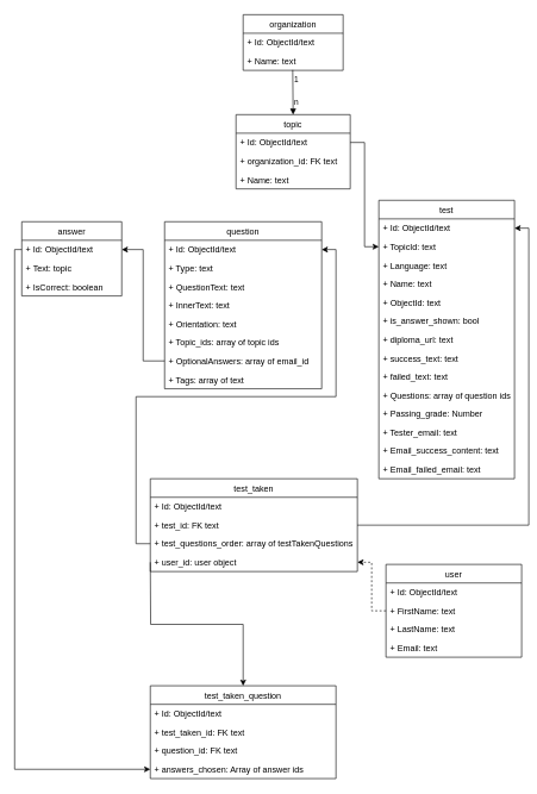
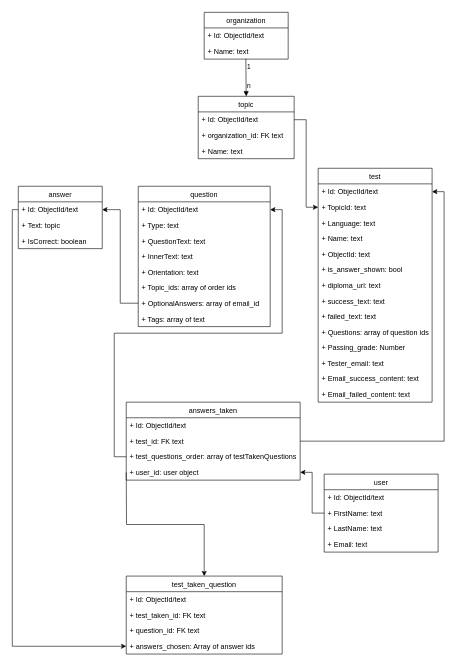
  <mxCell id="0" />
  <mxCell id="1" parent="0" />
  <mxCell id="2" value="organization" style="swimlane;fontStyle=0;childLayout=stackLayout;horizontal=1;startSize=26;fillColor=none;horizontalStack=0;resizeParent=1;resizeParentMax=0;resizeLast=0;collapsible=1;marginBottom=0;" parent="1" vertex="1"><mxGeometry x="340" y="20" width="140" height="78" as="geometry" /></mxCell>
  <mxCell id="3" value="+ Id: ObjectId/text" style="text;strokeColor=none;fillColor=none;align=left;verticalAlign=top;spacingLeft=4;spacingRight=4;overflow=hidden;rotatable=0;points=[[0,0.5],[1,0.5]];portConstraint=eastwest;" parent="2" vertex="1"><mxGeometry y="26" width="140" height="26" as="geometry" /></mxCell>
  <mxCell id="4" value="+ Name: text" style="text;strokeColor=none;fillColor=none;align=left;verticalAlign=top;spacingLeft=4;spacingRight=4;overflow=hidden;rotatable=0;points=[[0,0.5],[1,0.5]];portConstraint=eastwest;" parent="2" vertex="1"><mxGeometry y="52" width="140" height="26" as="geometry" /></mxCell>
  <mxCell id="5" value="topic" style="swimlane;fontStyle=0;childLayout=stackLayout;horizontal=1;startSize=26;fillColor=none;horizontalStack=0;resizeParent=1;resizeParentMax=0;resizeLast=0;collapsible=1;marginBottom=0;" parent="1" vertex="1"><mxGeometry x="330" y="160" width="160" height="104" as="geometry" /></mxCell>
  <mxCell id="6" value="+ Id: ObjectId/text" style="text;strokeColor=none;fillColor=none;align=left;verticalAlign=top;spacingLeft=4;spacingRight=4;overflow=hidden;rotatable=0;points=[[0,0.5],[1,0.5]];portConstraint=eastwest;" parent="5" vertex="1"><mxGeometry y="26" width="160" height="26" as="geometry" /></mxCell>
  <mxCell id="7" value="+ organization_id: FK text" style="text;strokeColor=none;fillColor=none;align=left;verticalAlign=top;spacingLeft=4;spacingRight=4;overflow=hidden;rotatable=0;points=[[0,0.5],[1,0.5]];portConstraint=eastwest;" parent="5" vertex="1"><mxGeometry y="52" width="160" height="26" as="geometry" /></mxCell>
  <mxCell id="8" value="+ Name: text" style="text;strokeColor=none;fillColor=none;align=left;verticalAlign=top;spacingLeft=4;spacingRight=4;overflow=hidden;rotatable=0;points=[[0,0.5],[1,0.5]];portConstraint=eastwest;" parent="5" vertex="1"><mxGeometry y="78" width="160" height="26" as="geometry" /></mxCell>
  <mxCell id="9" value="" style="endArrow=block;endFill=1;html=1;edgeStyle=orthogonalEdgeStyle;align=left;verticalAlign=top;entryX=0.5;entryY=0;entryDx=0;entryDy=0;exitX=0.496;exitY=0.979;exitDx=0;exitDy=0;exitPerimeter=0;" parent="1" source="4" target="5" edge="1"><mxGeometry x="0.245" y="13" relative="1" as="geometry"><mxPoint x="400" y="98" as="sourcePoint" /><mxPoint x="560" y="98" as="targetPoint" /><Array as="points"><mxPoint x="410" y="98" /></Array><mxPoint x="-3" y="-9" as="offset" /></mxGeometry></mxCell>
  <mxCell id="10" value="1" style="edgeLabel;resizable=0;html=1;align=left;verticalAlign=bottom;" parent="9" connectable="0" vertex="1"><mxGeometry x="-1" relative="1" as="geometry"><mxPoint x="1" y="22" as="offset" /></mxGeometry></mxCell>
  <mxCell id="11" value="n" style="edgeLabel;resizable=0;html=1;align=left;verticalAlign=bottom;rotation=0;" parent="1" connectable="0" vertex="1"><mxGeometry x="410" y="150" as="geometry"><mxPoint y="1" as="offset" /></mxGeometry></mxCell>
  <mxCell id="12" value="test" style="swimlane;fontStyle=0;childLayout=stackLayout;horizontal=1;startSize=26;fillColor=none;horizontalStack=0;resizeParent=1;resizeParentMax=0;resizeLast=0;collapsible=1;marginBottom=0;" parent="1" vertex="1"><mxGeometry x="530" y="280" width="190" height="390" as="geometry"><mxRectangle x="540" y="520" width="50" height="26" as="alternateBounds" /></mxGeometry></mxCell>
  <mxCell id="13" value="+ Id: ObjectId/text" style="text;strokeColor=none;fillColor=none;align=left;verticalAlign=top;spacingLeft=4;spacingRight=4;overflow=hidden;rotatable=0;points=[[0,0.5],[1,0.5]];portConstraint=eastwest;" parent="12" vertex="1"><mxGeometry y="26" width="190" height="26" as="geometry" /></mxCell>
  <mxCell id="14" value="+ TopicId: text" style="text;strokeColor=none;fillColor=none;align=left;verticalAlign=top;spacingLeft=4;spacingRight=4;overflow=hidden;rotatable=0;points=[[0,0.5],[1,0.5]];portConstraint=eastwest;" parent="12" vertex="1"><mxGeometry y="52" width="190" height="26" as="geometry" /></mxCell>
  <mxCell id="15" value="+ Language: text" style="text;strokeColor=none;fillColor=none;align=left;verticalAlign=top;spacingLeft=4;spacingRight=4;overflow=hidden;rotatable=0;points=[[0,0.5],[1,0.5]];portConstraint=eastwest;" parent="12" vertex="1"><mxGeometry y="78" width="190" height="26" as="geometry" /></mxCell>
  <mxCell id="16" value="+ Name: text" style="text;strokeColor=none;fillColor=none;align=left;verticalAlign=top;spacingLeft=4;spacingRight=4;overflow=hidden;rotatable=0;points=[[0,0.5],[1,0.5]];portConstraint=eastwest;" parent="12" vertex="1"><mxGeometry y="104" width="190" height="26" as="geometry" /></mxCell>
  <mxCell id="17" value="+ ObjectId: text" style="text;strokeColor=none;fillColor=none;align=left;verticalAlign=top;spacingLeft=4;spacingRight=4;overflow=hidden;rotatable=0;points=[[0,0.5],[1,0.5]];portConstraint=eastwest;" parent="12" vertex="1"><mxGeometry y="130" width="190" height="26" as="geometry" /></mxCell>
  <mxCell id="18" value="+ is_answer_shown: bool" style="text;strokeColor=none;fillColor=none;align=left;verticalAlign=top;spacingLeft=4;spacingRight=4;overflow=hidden;rotatable=0;points=[[0,0.5],[1,0.5]];portConstraint=eastwest;" parent="12" vertex="1"><mxGeometry y="156" width="190" height="26" as="geometry" /></mxCell>
  <mxCell id="19" value="+ diploma_url: text" style="text;strokeColor=none;fillColor=none;align=left;verticalAlign=top;spacingLeft=4;spacingRight=4;overflow=hidden;rotatable=0;points=[[0,0.5],[1,0.5]];portConstraint=eastwest;" parent="12" vertex="1"><mxGeometry y="182" width="190" height="26" as="geometry" /></mxCell>
  <mxCell id="20" value="+ success_text: text" style="text;strokeColor=none;fillColor=none;align=left;verticalAlign=top;spacingLeft=4;spacingRight=4;overflow=hidden;rotatable=0;points=[[0,0.5],[1,0.5]];portConstraint=eastwest;" parent="12" vertex="1"><mxGeometry y="208" width="190" height="26" as="geometry" /></mxCell>
  <mxCell id="21" value="+ failed_text: text" style="text;strokeColor=none;fillColor=none;align=left;verticalAlign=top;spacingLeft=4;spacingRight=4;overflow=hidden;rotatable=0;points=[[0,0.5],[1,0.5]];portConstraint=eastwest;" parent="12" vertex="1"><mxGeometry y="234" width="190" height="26" as="geometry" /></mxCell>
  <mxCell id="22" value="+ Questions: array of question ids" style="text;strokeColor=none;fillColor=none;align=left;verticalAlign=top;spacingLeft=4;spacingRight=4;overflow=hidden;rotatable=0;points=[[0,0.5],[1,0.5]];portConstraint=eastwest;" parent="12" vertex="1"><mxGeometry y="260" width="190" height="26" as="geometry" /></mxCell>
  <mxCell id="23" value="+ Passing_grade: Number" style="text;strokeColor=none;fillColor=none;align=left;verticalAlign=top;spacingLeft=4;spacingRight=4;overflow=hidden;rotatable=0;points=[[0,0.5],[1,0.5]];portConstraint=eastwest;" parent="12" vertex="1"><mxGeometry y="286" width="190" height="26" as="geometry" /></mxCell>
  <mxCell id="24" value="+ Tester_email: text" style="text;strokeColor=none;fillColor=none;align=left;verticalAlign=top;spacingLeft=4;spacingRight=4;overflow=hidden;rotatable=0;points=[[0,0.5],[1,0.5]];portConstraint=eastwest;" parent="12" vertex="1"><mxGeometry y="312" width="190" height="26" as="geometry" /></mxCell>
  <mxCell id="25" value="+ Email_success_content: text" style="text;strokeColor=none;fillColor=none;align=left;verticalAlign=top;spacingLeft=4;spacingRight=4;overflow=hidden;rotatable=0;points=[[0,0.5],[1,0.5]];portConstraint=eastwest;" parent="12" vertex="1"><mxGeometry y="338" width="190" height="26" as="geometry" /></mxCell>
- <mxCell id="26" value="+ Email_failed_email: text" style="text;strokeColor=none;fillColor=none;align=left;verticalAlign=top;spacingLeft=4;spacingRight=4;overflow=hidden;rotatable=0;points=[[0,0.5],[1,0.5]];portConstraint=eastwest;" parent="12" vertex="1"><mxGeometry y="364" width="190" height="26" as="geometry" /></mxCell>
+ <mxCell id="26" value="+ Email_failed_content: text" style="text;strokeColor=none;fillColor=none;align=left;verticalAlign=top;spacingLeft=4;spacingRight=4;overflow=hidden;rotatable=0;points=[[0,0.5],[1,0.5]];portConstraint=eastwest;" parent="12" vertex="1"><mxGeometry y="364" width="190" height="26" as="geometry" /></mxCell>
  <mxCell id="27" value="question" style="swimlane;fontStyle=0;childLayout=stackLayout;horizontal=1;startSize=26;fillColor=none;horizontalStack=0;resizeParent=1;resizeParentMax=0;resizeLast=0;collapsible=1;marginBottom=0;" parent="1" vertex="1"><mxGeometry x="230" y="310" width="220" height="234" as="geometry" /></mxCell>
  <mxCell id="28" value="+ Id: ObjectId/text" style="text;strokeColor=none;fillColor=none;align=left;verticalAlign=top;spacingLeft=4;spacingRight=4;overflow=hidden;rotatable=0;points=[[0,0.5],[1,0.5]];portConstraint=eastwest;" parent="27" vertex="1"><mxGeometry y="26" width="220" height="26" as="geometry" /></mxCell>
  <mxCell id="29" value="+ Type: text" style="text;strokeColor=none;fillColor=none;align=left;verticalAlign=top;spacingLeft=4;spacingRight=4;overflow=hidden;rotatable=0;points=[[0,0.5],[1,0.5]];portConstraint=eastwest;" parent="27" vertex="1"><mxGeometry y="52" width="220" height="26" as="geometry" /></mxCell>
  <mxCell id="30" value="+ QuestionText: text" style="text;strokeColor=none;fillColor=none;align=left;verticalAlign=top;spacingLeft=4;spacingRight=4;overflow=hidden;rotatable=0;points=[[0,0.5],[1,0.5]];portConstraint=eastwest;" parent="27" vertex="1"><mxGeometry y="78" width="220" height="26" as="geometry" /></mxCell>
  <mxCell id="31" value="+ InnerText: text" style="text;strokeColor=none;fillColor=none;align=left;verticalAlign=top;spacingLeft=4;spacingRight=4;overflow=hidden;rotatable=0;points=[[0,0.5],[1,0.5]];portConstraint=eastwest;" parent="27" vertex="1"><mxGeometry y="104" width="220" height="26" as="geometry" /></mxCell>
  <mxCell id="32" value="+ Orientation: text" style="text;strokeColor=none;fillColor=none;align=left;verticalAlign=top;spacingLeft=4;spacingRight=4;overflow=hidden;rotatable=0;points=[[0,0.5],[1,0.5]];portConstraint=eastwest;" parent="27" vertex="1"><mxGeometry y="130" width="220" height="26" as="geometry" /></mxCell>
- <mxCell id="33" value="+ Topic_ids: array of topic ids" style="text;strokeColor=none;fillColor=none;align=left;verticalAlign=top;spacingLeft=4;spacingRight=4;overflow=hidden;rotatable=0;points=[[0,0.5],[1,0.5]];portConstraint=eastwest;" vertex="1" parent="27"><mxGeometry y="156" width="220" height="26" as="geometry" /></mxCell>
+ <mxCell id="33" value="+ Topic_ids: array of order ids" style="text;strokeColor=none;fillColor=none;align=left;verticalAlign=top;spacingLeft=4;spacingRight=4;overflow=hidden;rotatable=0;points=[[0,0.5],[1,0.5]];portConstraint=eastwest;" vertex="1" parent="27"><mxGeometry y="156" width="220" height="26" as="geometry" /></mxCell>
  <mxCell id="34" value="+ OptionalAnswers: array of email_id" style="text;strokeColor=none;fillColor=none;align=left;verticalAlign=top;spacingLeft=4;spacingRight=4;overflow=hidden;rotatable=0;points=[[0,0.5],[1,0.5]];portConstraint=eastwest;" parent="27" vertex="1"><mxGeometry y="182" width="220" height="26" as="geometry" /></mxCell>
  <mxCell id="35" value="+ Tags: array of text" style="text;strokeColor=none;fillColor=none;align=left;verticalAlign=top;spacingLeft=4;spacingRight=4;overflow=hidden;rotatable=0;points=[[0,0.5],[1,0.5]];portConstraint=eastwest;" parent="27" vertex="1"><mxGeometry y="208" width="220" height="26" as="geometry" /></mxCell>
  <mxCell id="36" style="edgeStyle=orthogonalEdgeStyle;rounded=0;orthogonalLoop=1;jettySize=auto;html=1;exitX=1;exitY=0.5;exitDx=0;exitDy=0;" parent="1" source="6" target="14" edge="1"><mxGeometry relative="1" as="geometry" /></mxCell>
  <mxCell id="37" value="answer" style="swimlane;fontStyle=0;childLayout=stackLayout;horizontal=1;startSize=26;fillColor=none;horizontalStack=0;resizeParent=1;resizeParentMax=0;resizeLast=0;collapsible=1;marginBottom=0;" parent="1" vertex="1"><mxGeometry x="30" y="310" width="140" height="104" as="geometry" /></mxCell>
  <mxCell id="38" value="+ Id: ObjectId/text" style="text;strokeColor=none;fillColor=none;align=left;verticalAlign=top;spacingLeft=4;spacingRight=4;overflow=hidden;rotatable=0;points=[[0,0.5],[1,0.5]];portConstraint=eastwest;" parent="37" vertex="1"><mxGeometry y="26" width="140" height="26" as="geometry" /></mxCell>
  <mxCell id="39" value="+ Text: topic" style="text;strokeColor=none;fillColor=none;align=left;verticalAlign=top;spacingLeft=4;spacingRight=4;overflow=hidden;rotatable=0;points=[[0,0.5],[1,0.5]];portConstraint=eastwest;" parent="37" vertex="1"><mxGeometry y="52" width="140" height="26" as="geometry" /></mxCell>
  <mxCell id="40" value="+ IsCorrect: boolean" style="text;strokeColor=none;fillColor=none;align=left;verticalAlign=top;spacingLeft=4;spacingRight=4;overflow=hidden;rotatable=0;points=[[0,0.5],[1,0.5]];portConstraint=eastwest;" parent="37" vertex="1"><mxGeometry y="78" width="140" height="26" as="geometry" /></mxCell>
  <mxCell id="41" style="edgeStyle=orthogonalEdgeStyle;rounded=0;orthogonalLoop=1;jettySize=auto;html=1;entryX=1;entryY=0.5;entryDx=0;entryDy=0;exitX=0;exitY=0.5;exitDx=0;exitDy=0;" parent="1" source="34" target="38" edge="1"><mxGeometry relative="1" as="geometry"><mxPoint x="170" y="427" as="targetPoint" /></mxGeometry></mxCell>
- <mxCell id="42" style="edgeStyle=orthogonalEdgeStyle;rounded=0;orthogonalLoop=1;jettySize=auto;html=1;dashed=1;" parent="1" source="43" target="52" edge="1"><mxGeometry relative="1" as="geometry" /></mxCell>
+ <mxCell id="42" style="edgeStyle=orthogonalEdgeStyle;rounded=0;orthogonalLoop=1;jettySize=auto;html=1;" parent="1" source="43" target="52" edge="1"><mxGeometry relative="1" as="geometry" /></mxCell>
  <mxCell id="43" value="user" style="swimlane;fontStyle=0;childLayout=stackLayout;horizontal=1;startSize=26;fillColor=none;horizontalStack=0;resizeParent=1;resizeParentMax=0;resizeLast=0;collapsible=1;marginBottom=0;" parent="1" vertex="1"><mxGeometry x="540" y="790" width="190" height="130" as="geometry" /></mxCell>
  <mxCell id="44" value="+ Id: ObjectId/text" style="text;strokeColor=none;fillColor=none;align=left;verticalAlign=top;spacingLeft=4;spacingRight=4;overflow=hidden;rotatable=0;points=[[0,0.5],[1,0.5]];portConstraint=eastwest;" parent="43" vertex="1"><mxGeometry y="26" width="190" height="26" as="geometry" /></mxCell>
  <mxCell id="45" value="+ FirstName: text" style="text;strokeColor=none;fillColor=none;align=left;verticalAlign=top;spacingLeft=4;spacingRight=4;overflow=hidden;rotatable=0;points=[[0,0.5],[1,0.5]];portConstraint=eastwest;" parent="43" vertex="1"><mxGeometry y="52" width="190" height="26" as="geometry" /></mxCell>
  <mxCell id="46" value="+ LastName: text" style="text;strokeColor=none;fillColor=none;align=left;verticalAlign=top;spacingLeft=4;spacingRight=4;overflow=hidden;rotatable=0;points=[[0,0.5],[1,0.5]];portConstraint=eastwest;" parent="43" vertex="1"><mxGeometry y="78" width="190" height="26" as="geometry" /></mxCell>
  <mxCell id="47" value="+ Email: text" style="text;strokeColor=none;fillColor=none;align=left;verticalAlign=top;spacingLeft=4;spacingRight=4;overflow=hidden;rotatable=0;points=[[0,0.5],[1,0.5]];portConstraint=eastwest;" parent="43" vertex="1"><mxGeometry y="104" width="190" height="26" as="geometry" /></mxCell>
- <mxCell id="48" value="test_taken" style="swimlane;fontStyle=0;childLayout=stackLayout;horizontal=1;startSize=26;fillColor=none;horizontalStack=0;resizeParent=1;resizeParentMax=0;resizeLast=0;collapsible=1;marginBottom=0;" parent="1" vertex="1"><mxGeometry x="210" y="670" width="290" height="130" as="geometry" /></mxCell>
+ <mxCell id="48" value="answers_taken" style="swimlane;fontStyle=0;childLayout=stackLayout;horizontal=1;startSize=26;fillColor=none;horizontalStack=0;resizeParent=1;resizeParentMax=0;resizeLast=0;collapsible=1;marginBottom=0;" parent="1" vertex="1"><mxGeometry x="210" y="670" width="290" height="130" as="geometry" /></mxCell>
  <mxCell id="49" value="+ Id: ObjectId/text" style="text;strokeColor=none;fillColor=none;align=left;verticalAlign=top;spacingLeft=4;spacingRight=4;overflow=hidden;rotatable=0;points=[[0,0.5],[1,0.5]];portConstraint=eastwest;" parent="48" vertex="1"><mxGeometry y="26" width="290" height="26" as="geometry" /></mxCell>
  <mxCell id="50" value="+ test_id: FK text" style="text;strokeColor=none;fillColor=none;align=left;verticalAlign=top;spacingLeft=4;spacingRight=4;overflow=hidden;rotatable=0;points=[[0,0.5],[1,0.5]];portConstraint=eastwest;" parent="48" vertex="1"><mxGeometry y="52" width="290" height="26" as="geometry" /></mxCell>
  <mxCell id="51" value="+ test_questions_order: array of testTakenQuestions" style="text;strokeColor=none;fillColor=none;align=left;verticalAlign=top;spacingLeft=4;spacingRight=4;overflow=hidden;rotatable=0;points=[[0,0.5],[1,0.5]];portConstraint=eastwest;" parent="48" vertex="1"><mxGeometry y="78" width="290" height="26" as="geometry" /></mxCell>
  <mxCell id="52" value="+ user_id: user object" style="text;strokeColor=none;fillColor=none;align=left;verticalAlign=top;spacingLeft=4;spacingRight=4;overflow=hidden;rotatable=0;points=[[0,0.5],[1,0.5]];portConstraint=eastwest;" parent="48" vertex="1"><mxGeometry y="104" width="290" height="26" as="geometry" /></mxCell>
  <mxCell id="53" value="test_taken_question" style="swimlane;fontStyle=0;childLayout=stackLayout;horizontal=1;startSize=26;fillColor=none;horizontalStack=0;resizeParent=1;resizeParentMax=0;resizeLast=0;collapsible=1;marginBottom=0;" parent="1" vertex="1"><mxGeometry x="210" y="960" width="260" height="130" as="geometry" /></mxCell>
  <mxCell id="54" value="+ Id: ObjectId/text" style="text;strokeColor=none;fillColor=none;align=left;verticalAlign=top;spacingLeft=4;spacingRight=4;overflow=hidden;rotatable=0;points=[[0,0.5],[1,0.5]];portConstraint=eastwest;" parent="53" vertex="1"><mxGeometry y="26" width="260" height="26" as="geometry" /></mxCell>
  <mxCell id="55" value="+ test_taken_id: FK text" style="text;strokeColor=none;fillColor=none;align=left;verticalAlign=top;spacingLeft=4;spacingRight=4;overflow=hidden;rotatable=0;points=[[0,0.5],[1,0.5]];portConstraint=eastwest;" parent="53" vertex="1"><mxGeometry y="52" width="260" height="26" as="geometry" /></mxCell>
  <mxCell id="56" value="+ question_id: FK text" style="text;strokeColor=none;fillColor=none;align=left;verticalAlign=top;spacingLeft=4;spacingRight=4;overflow=hidden;rotatable=0;points=[[0,0.5],[1,0.5]];portConstraint=eastwest;" parent="53" vertex="1"><mxGeometry y="78" width="260" height="26" as="geometry" /></mxCell>
  <mxCell id="57" value="+ answers_chosen: Array of answer ids" style="text;strokeColor=none;fillColor=none;align=left;verticalAlign=top;spacingLeft=4;spacingRight=4;overflow=hidden;rotatable=0;points=[[0,0.5],[1,0.5]];portConstraint=eastwest;" parent="53" vertex="1"><mxGeometry y="104" width="260" height="26" as="geometry" /></mxCell>
  <mxCell id="58" style="edgeStyle=orthogonalEdgeStyle;rounded=0;orthogonalLoop=1;jettySize=auto;html=1;" parent="1" source="51" target="28" edge="1"><mxGeometry relative="1" as="geometry" /></mxCell>
  <mxCell id="59" style="edgeStyle=orthogonalEdgeStyle;rounded=0;orthogonalLoop=1;jettySize=auto;html=1;" parent="1" target="53" edge="1"><mxGeometry relative="1" as="geometry"><mxPoint x="210" y="787" as="sourcePoint" /></mxGeometry></mxCell>
  <mxCell id="60" style="edgeStyle=orthogonalEdgeStyle;rounded=0;orthogonalLoop=1;jettySize=auto;html=1;" parent="1" source="38" target="57" edge="1"><mxGeometry relative="1" as="geometry"><Array as="points"><mxPoint x="20" y="349" /><mxPoint x="20" y="1077" /></Array></mxGeometry></mxCell>
  <mxCell id="61" style="edgeStyle=orthogonalEdgeStyle;rounded=0;orthogonalLoop=1;jettySize=auto;html=1;entryX=1;entryY=0.5;entryDx=0;entryDy=0;" parent="1" source="50" target="13" edge="1"><mxGeometry relative="1" as="geometry" /></mxCell>
